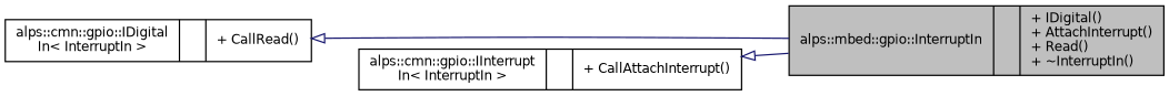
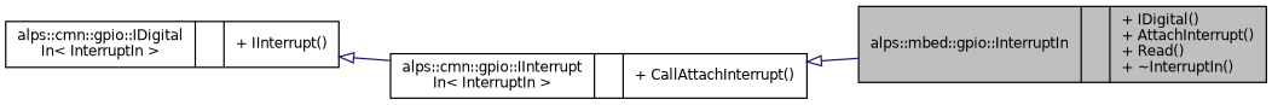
  digraph {
    rankdir=LR
    node [color=black fillcolor=white fontname=Helvetica fontsize=10 shape=record style=filled]
    edge [arrowtail=onormal color=midnightblue dir=back fontname=Helvetica fontsize=10 labelfontname=Helvetica labelfontsize=10 style=solid]
    n1 [fillcolor=grey75 fontcolor=black height=0.2 label="{alps::mbed::gpio::InterruptIn\n||+ IDigital()\l+ AttachInterrupt()\l+ Read()\l+ ~InterruptIn()\l}" width=0.4]
    n2 [height=0.2 label="{alps::cmn::gpio::IInterrupt\lIn\< InterruptIn \>\n||+ CallAttachInterrupt()\l}" width=0.4]
-   n3 [height=0.2 label="{alps::cmn::gpio::IDigital\lIn\< InterruptIn \>\n||+ CallRead()\l}" width=0.4]
+   n3 [height=0.2 label="{alps::cmn::gpio::IDigital\lIn\< InterruptIn \>\n||+ IInterrupt()\l}" width=0.4]
    n2 -> n1
-   n3 -> n1
+   n3 -> n2
  }
